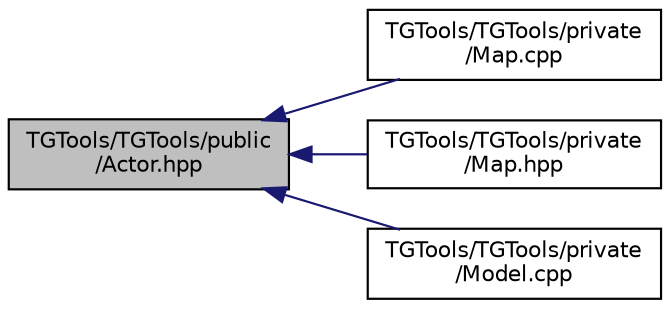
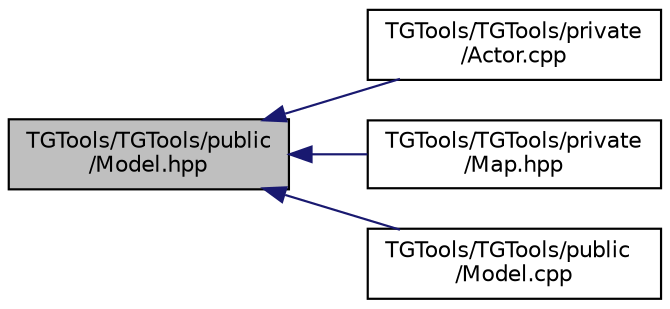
  digraph {
    rankdir=LR
    node [color=black fillcolor=white fontname=Helvetica fontsize=10 shape=record style=filled]
    edge [color=midnightblue dir=back fontname=Helvetica fontsize=10 labelfontname=Helvetica labelfontsize=10 style=solid]
-   n1 [fillcolor=grey75 fontcolor=black height=0.2 label="TGTools/TGTools/public\l/Actor.hpp" width=0.4]
-   n2 [height=0.2 label="TGTools/TGTools/private\l/Map.cpp" width=0.4]
+   n1 [fillcolor=grey75 fontcolor=black height=0.2 label="TGTools/TGTools/public\l/Model.hpp" width=0.4]
+   n2 [height=0.2 label="TGTools/TGTools/private\l/Actor.cpp" width=0.4]
    n3 [height=0.2 label="TGTools/TGTools/private\l/Map.hpp" width=0.4]
-   n4 [height=0.2 label="TGTools/TGTools/private\l/Model.cpp" width=0.4]
+   n4 [height=0.2 label="TGTools/TGTools/public\l/Model.cpp" width=0.4]
    n1 -> n2
    n1 -> n3
    n1 -> n4
  }
